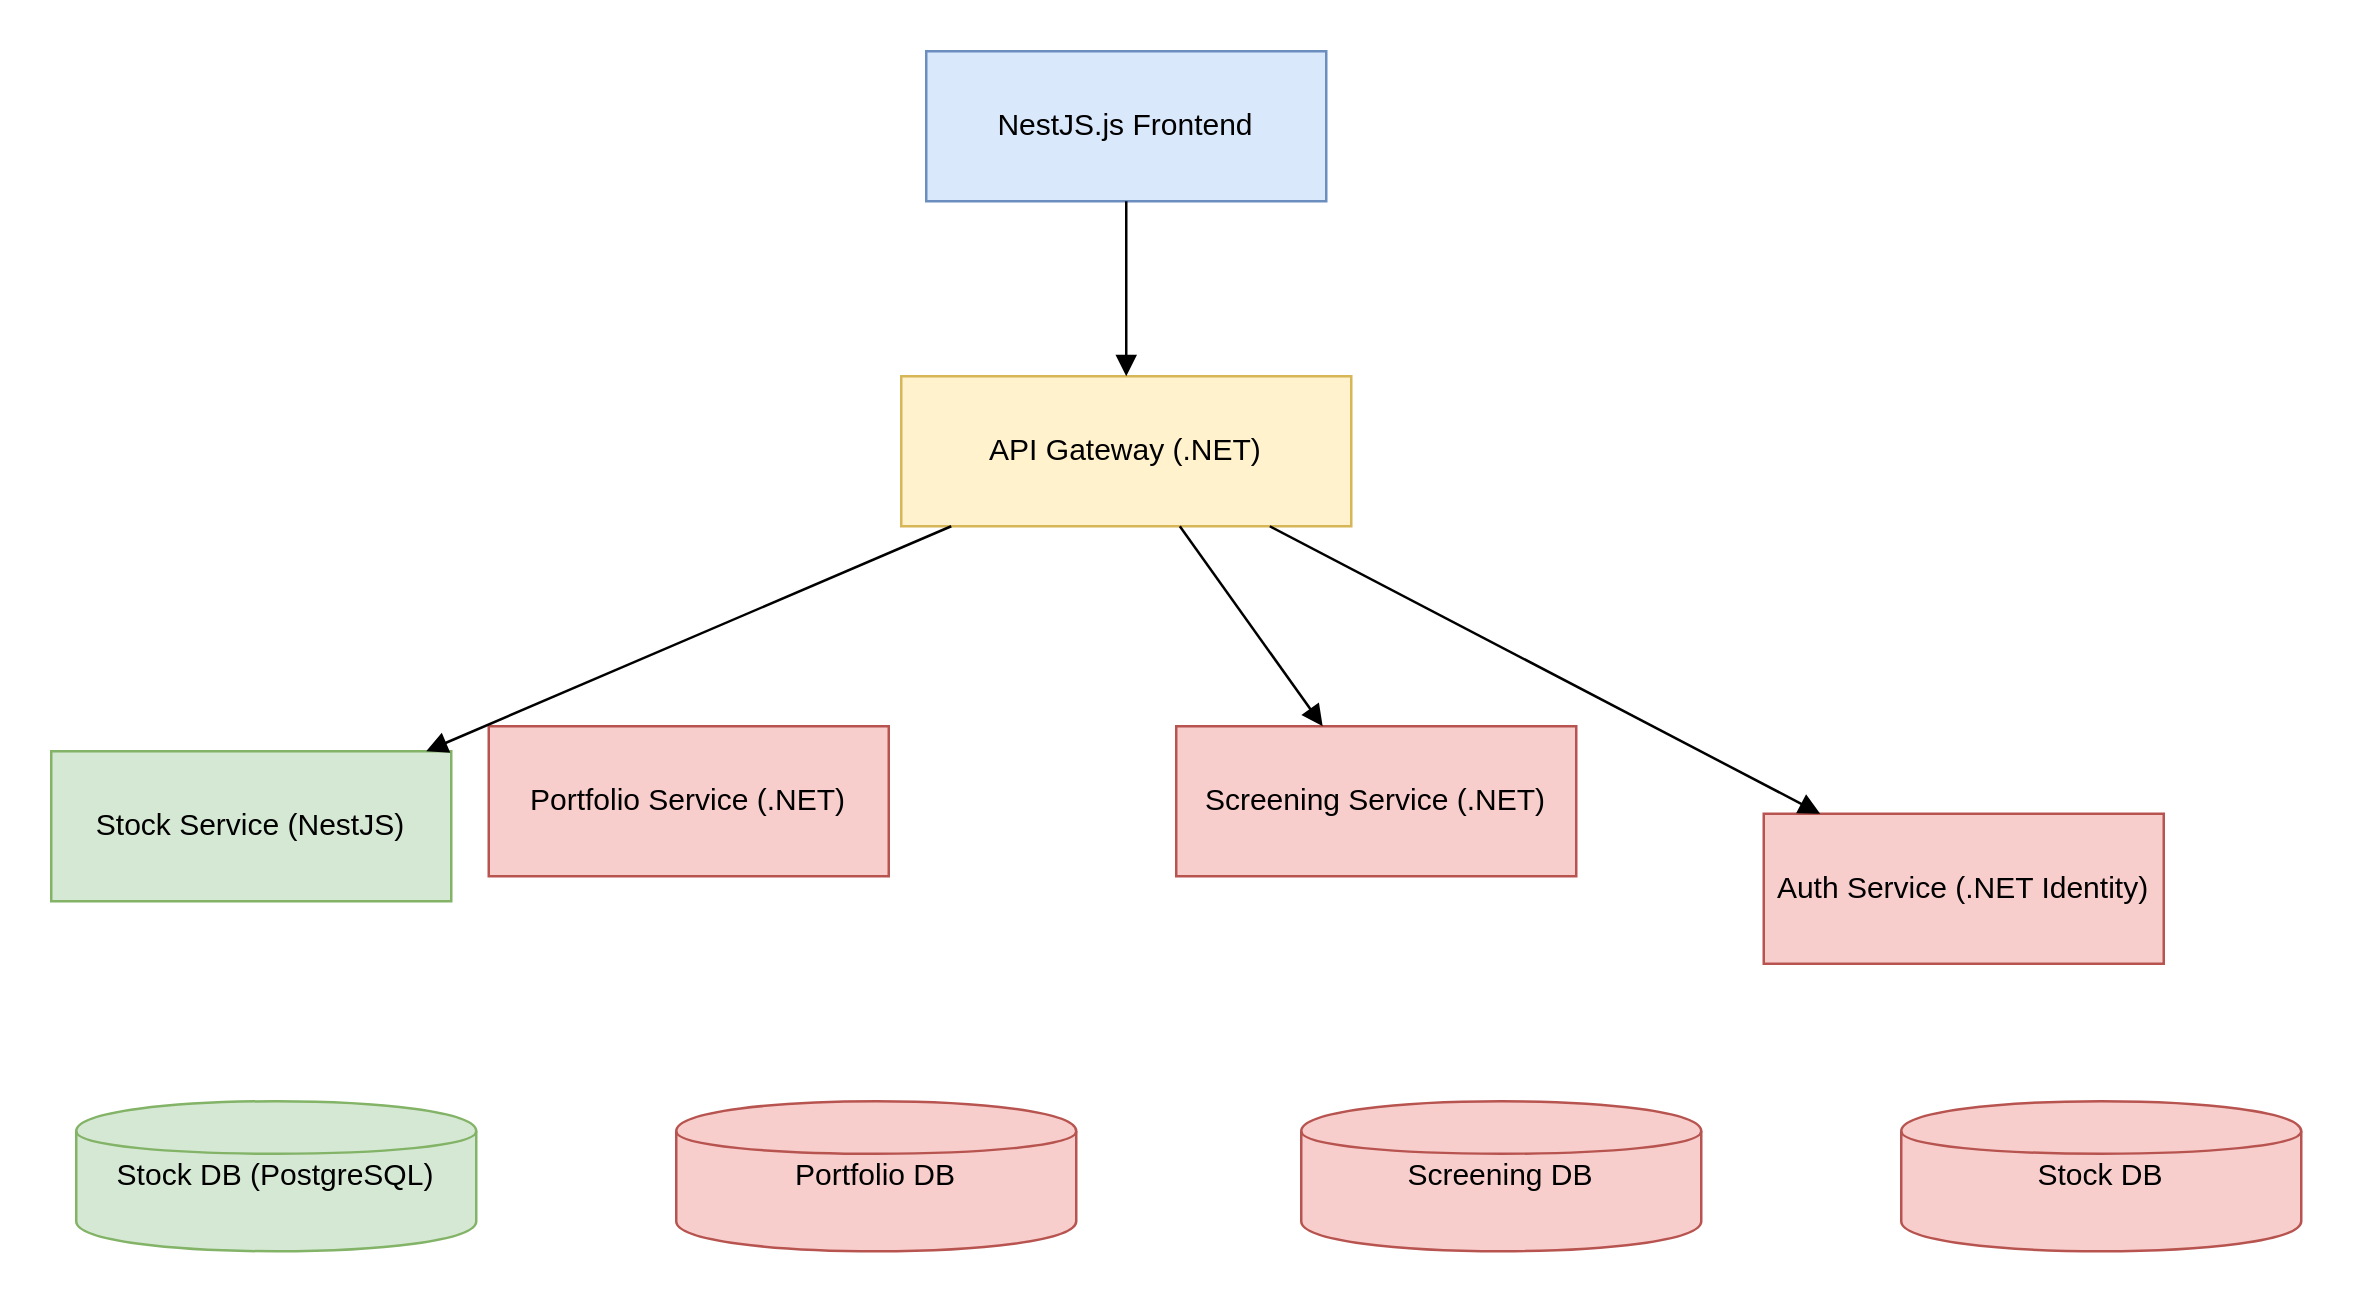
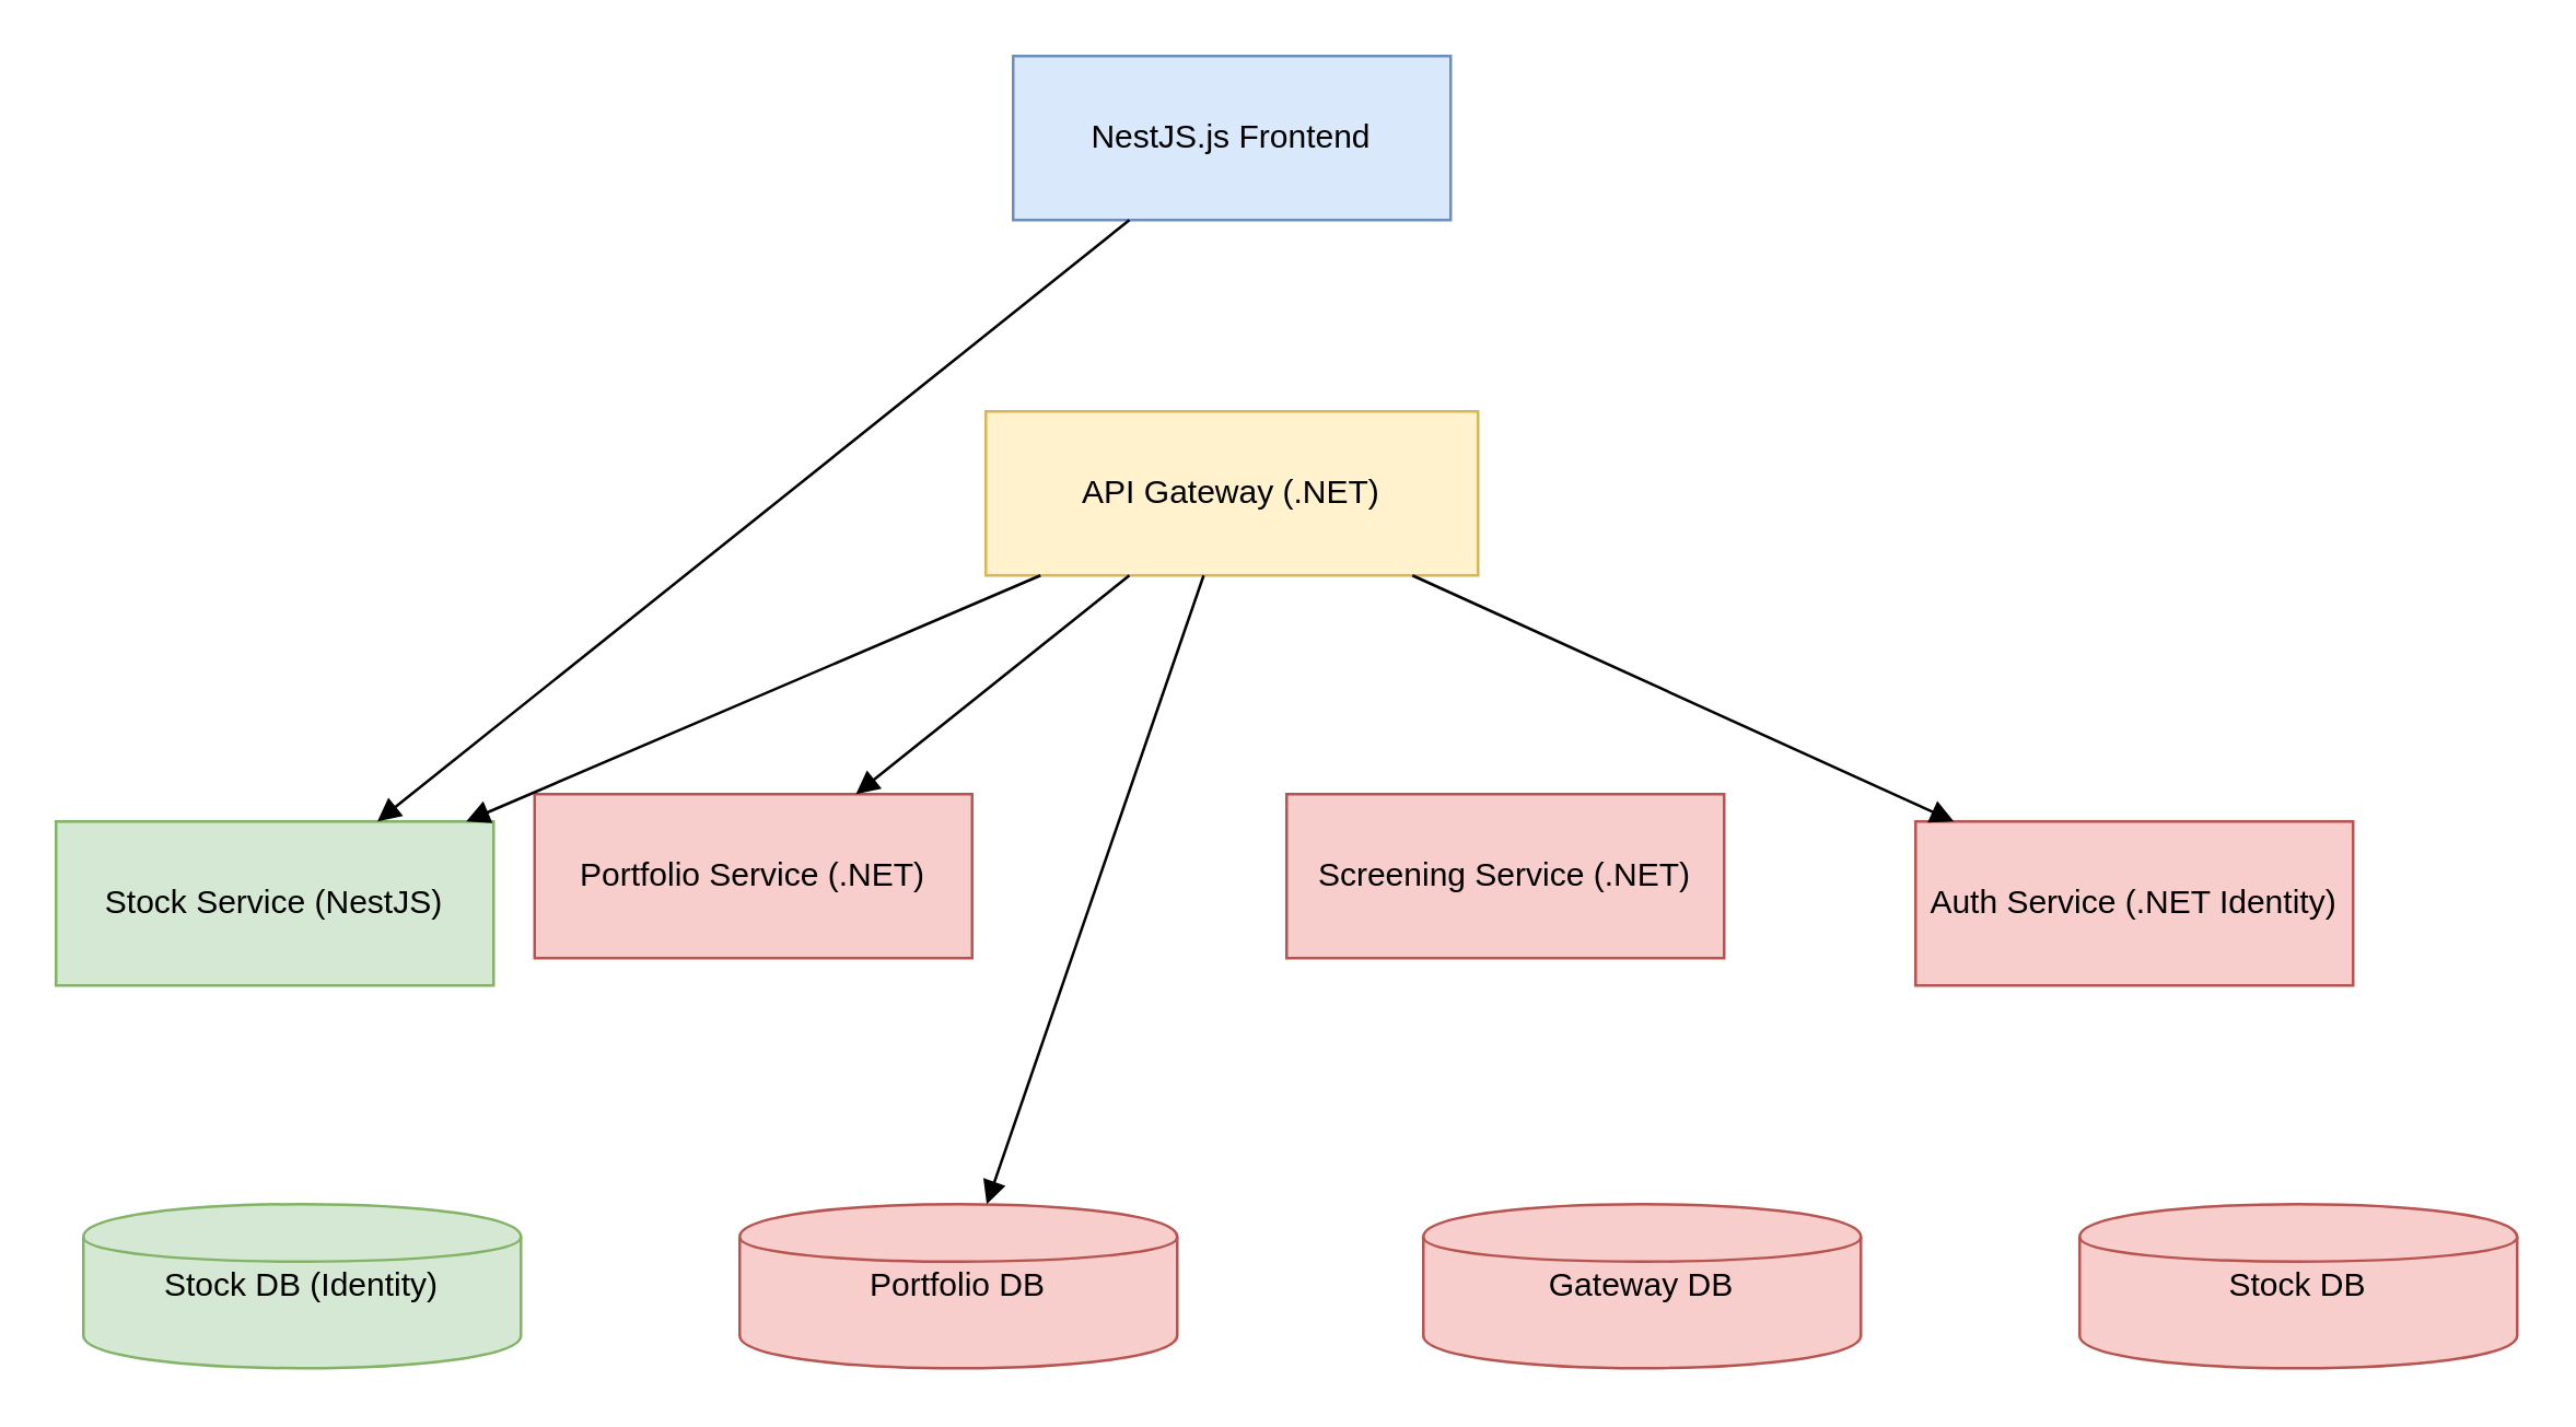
  <mxCell id="0" />
  <mxCell id="1" parent="0" />
  <mxCell id="2" value="NestJS.js Frontend" style="shape=rectangle;whiteSpace=wrap;html=1;fillColor=#dae8fc;strokeColor=#6c8ebf;" vertex="1" parent="1"><mxGeometry x="370" y="20" width="160" height="60" as="geometry" /></mxCell>
  <mxCell id="3" value="API Gateway (.NET)" style="shape=rectangle;whiteSpace=wrap;html=1;fillColor=#fff2cc;strokeColor=#d6b656;" vertex="1" parent="1"><mxGeometry x="360" y="150" width="180" height="60" as="geometry" /></mxCell>
  <mxCell id="4" value="Stock Service (NestJS)" style="shape=rectangle;whiteSpace=wrap;html=1;fillColor=#d5e8d4;strokeColor=#82b366;" vertex="1" parent="1"><mxGeometry x="20" y="300" width="160" height="60" as="geometry" /></mxCell>
  <mxCell id="5" value="Portfolio Service (.NET)" style="shape=rectangle;whiteSpace=wrap;html=1;fillColor=#f8cecc;strokeColor=#b85450;" vertex="1" parent="1"><mxGeometry x="195" y="290" width="160" height="60" as="geometry" /></mxCell>
  <mxCell id="6" value="Screening Service (.NET)" style="shape=rectangle;whiteSpace=wrap;html=1;fillColor=#f8cecc;strokeColor=#b85450;" vertex="1" parent="1"><mxGeometry x="470" y="290" width="160" height="60" as="geometry" /></mxCell>
- <mxCell id="7" value="Auth Service (.NET Identity)" style="shape=rectangle;whiteSpace=wrap;html=1;fillColor=#f8cecc;strokeColor=#b85450;" vertex="1" parent="1"><mxGeometry x="705" y="325" width="160" height="60" as="geometry" /></mxCell>
- <mxCell id="8" value="Stock DB (PostgreSQL)" style="shape=cylinder;whiteSpace=wrap;html=1;fillColor=#d5e8d4;strokeColor=#82b366;" vertex="1" parent="1"><mxGeometry x="30" y="440" width="160" height="60" as="geometry" /></mxCell>
+ <mxCell id="7" value="Auth Service (.NET Identity)" style="shape=rectangle;whiteSpace=wrap;html=1;fillColor=#f8cecc;strokeColor=#b85450;" vertex="1" parent="1"><mxGeometry x="700" y="300" width="160" height="60" as="geometry" /></mxCell>
+ <mxCell id="8" value="Stock DB (Identity)" style="shape=cylinder;whiteSpace=wrap;html=1;fillColor=#d5e8d4;strokeColor=#82b366;" vertex="1" parent="1"><mxGeometry x="30" y="440" width="160" height="60" as="geometry" /></mxCell>
  <mxCell id="9" value="Portfolio DB" style="shape=cylinder;whiteSpace=wrap;html=1;fillColor=#f8cecc;strokeColor=#b85450;" vertex="1" parent="1"><mxGeometry x="270" y="440" width="160" height="60" as="geometry" /></mxCell>
- <mxCell id="10" value="Screening DB" style="shape=cylinder;whiteSpace=wrap;html=1;fillColor=#f8cecc;strokeColor=#b85450;" vertex="1" parent="1"><mxGeometry x="520" y="440" width="160" height="60" as="geometry" /></mxCell>
+ <mxCell id="10" value="Gateway DB" style="shape=cylinder;whiteSpace=wrap;html=1;fillColor=#f8cecc;strokeColor=#b85450;" vertex="1" parent="1"><mxGeometry x="520" y="440" width="160" height="60" as="geometry" /></mxCell>
  <mxCell id="11" value="Stock DB" style="shape=cylinder;whiteSpace=wrap;html=1;fillColor=#f8cecc;strokeColor=#b85450;" vertex="1" parent="1"><mxGeometry x="760" y="440" width="160" height="60" as="geometry" /></mxCell>
- <mxCell id="12" style="endArrow=block;html=1;" edge="1" parent="1" source="2" target="3"><mxGeometry relative="1" as="geometry" /></mxCell>
+ <mxCell id="12" style="endArrow=block;html=1;" edge="1" parent="1" source="2" target="4"><mxGeometry relative="1" as="geometry" /></mxCell>
  <mxCell id="13" style="endArrow=block;html=1;" edge="1" parent="1" source="3" target="4"><mxGeometry relative="1" as="geometry" /></mxCell>
- <mxCell id="15" style="endArrow=block;html=1;" edge="1" parent="1" source="3" target="6"><mxGeometry relative="1" as="geometry" /></mxCell>
+ <mxCell id="14" style="endArrow=block;html=1;" edge="1" parent="1" source="3" target="5"><mxGeometry relative="1" as="geometry" /></mxCell>
+ <mxCell id="15" style="endArrow=block;html=1;" edge="1" parent="1" source="3" target="9"><mxGeometry relative="1" as="geometry" /></mxCell>
  <mxCell id="16" style="endArrow=block;html=1;" edge="1" parent="1" source="3" target="7"><mxGeometry relative="1" as="geometry" /></mxCell>
